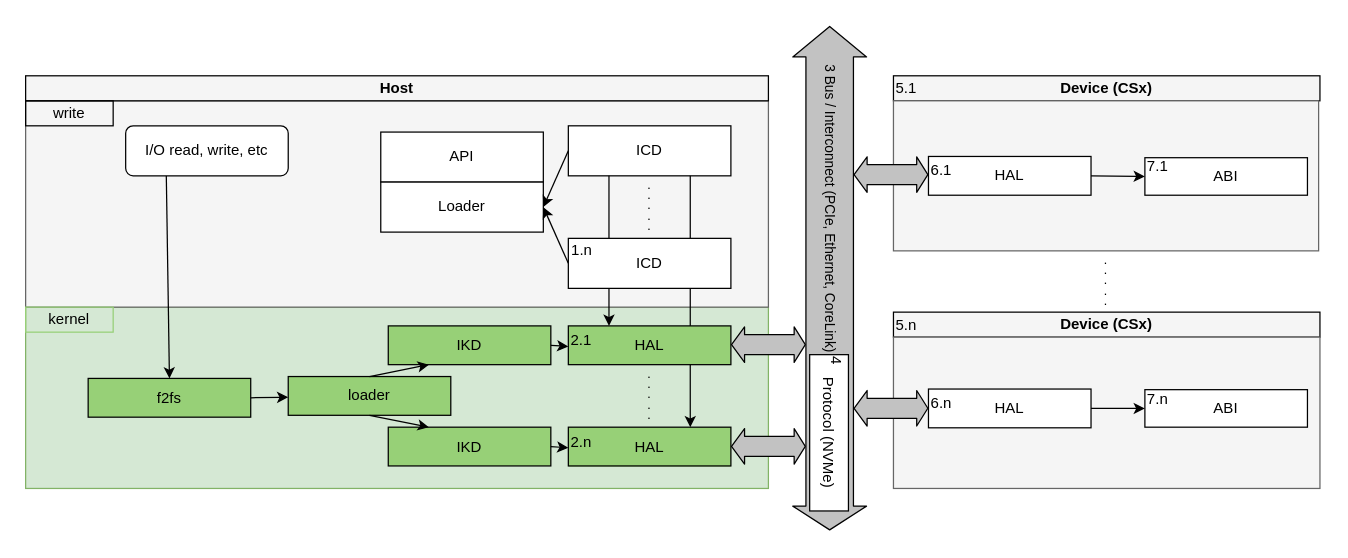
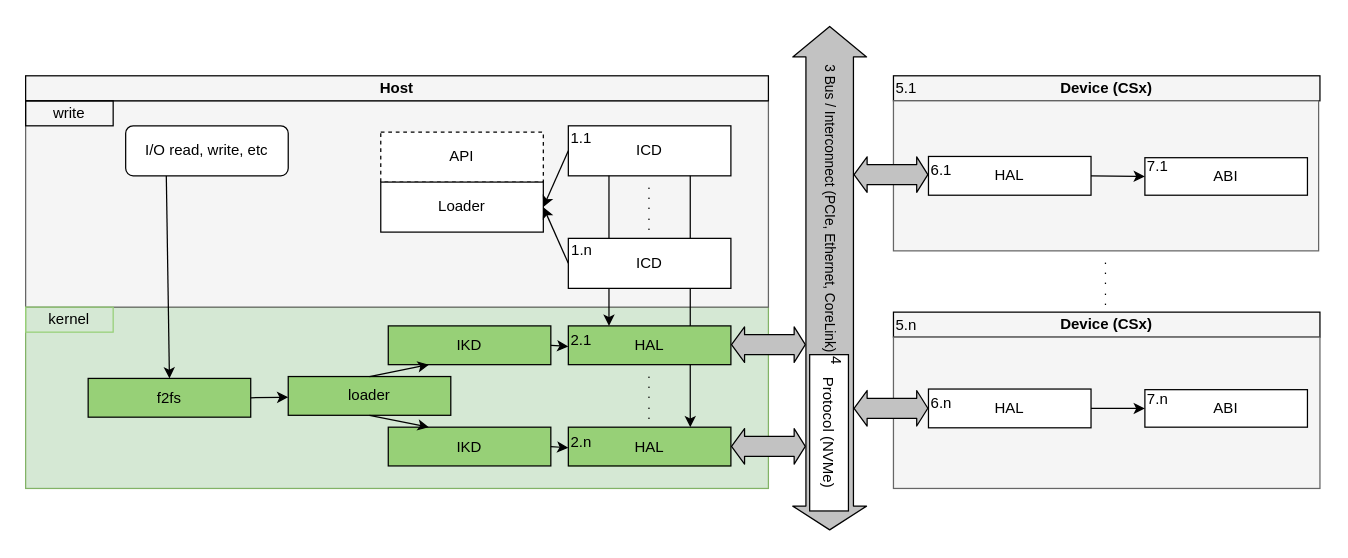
  <mxCell id="0" />
  <mxCell id="1" parent="0" />
  <mxCell id="2" value="" style="rounded=0;whiteSpace=wrap;html=1;fillColor=#d5e8d4;strokeColor=#82b366;" parent="1" vertex="1"><mxGeometry x="20" y="245" width="594" height="145" as="geometry" /></mxCell>
  <mxCell id="3" value="" style="rounded=0;whiteSpace=wrap;html=1;strokeColor=#666666;fontColor=#333333;fillColor=#F5F5F5;" parent="1" vertex="1"><mxGeometry x="20" y="80" width="594" height="165" as="geometry" /></mxCell>
  <mxCell id="4" value="" style="group" parent="1" vertex="1" connectable="0"><mxGeometry x="304" y="105" width="130" height="40" as="geometry" /></mxCell>
- <mxCell id="5" value="&lt;div&gt;API&lt;/div&gt;" style="rounded=0;whiteSpace=wrap;html=1;" parent="4" vertex="1"><mxGeometry width="130" height="40" as="geometry" /></mxCell>
+ <mxCell id="5" value="&lt;div&gt;API&lt;/div&gt;" style="rounded=0;whiteSpace=wrap;html=1;dashed=1;" parent="4" vertex="1"><mxGeometry width="130" height="40" as="geometry" /></mxCell>
  <mxCell id="6" value="" style="group" parent="1" vertex="1" connectable="0"><mxGeometry x="304" y="145" width="130" height="40" as="geometry" /></mxCell>
  <mxCell id="7" value="Loader" style="rounded=0;whiteSpace=wrap;html=1;" parent="6" vertex="1"><mxGeometry width="130" height="40" as="geometry" /></mxCell>
  <mxCell id="8" value="" style="group" parent="1" vertex="1" connectable="0"><mxGeometry x="454" y="100" width="130" height="40" as="geometry" /></mxCell>
  <mxCell id="9" value="ICD" style="rounded=0;whiteSpace=wrap;html=1;" parent="8" vertex="1"><mxGeometry width="130" height="40" as="geometry" /></mxCell>
+ <mxCell id="10" value="&lt;div&gt;1.1&lt;/div&gt;" style="rounded=0;whiteSpace=wrap;html=1;labelBackgroundColor=none;strokeColor=none;fillColor=none;" parent="8" vertex="1"><mxGeometry width="20.8" height="20" as="geometry" /></mxCell>
  <mxCell id="11" value="&lt;p style=&quot;line-height: 50%&quot;&gt;&lt;/p&gt;&lt;div&gt;.&lt;/div&gt;&lt;div&gt;.&lt;/div&gt;&lt;div&gt;.&lt;/div&gt;&lt;div&gt;.&lt;/div&gt;&lt;div&gt;.&lt;br&gt;&lt;/div&gt;&lt;p&gt;&lt;/p&gt;" style="text;html=1;strokeColor=none;fillColor=none;align=center;verticalAlign=middle;whiteSpace=wrap;rounded=0;dashed=1;fontSize=7;spacing=0;fontStyle=1" parent="1" vertex="1"><mxGeometry x="454" y="140" width="130" height="50" as="geometry" /></mxCell>
  <mxCell id="12" value="" style="endArrow=classic;html=1;fillColor=#ffffff;fontSize=10;exitX=0;exitY=0.5;exitDx=0;exitDy=0;entryX=1;entryY=0.5;entryDx=0;entryDy=0;" parent="1" source="23" target="7" edge="1"><mxGeometry width="50" height="50" relative="1" as="geometry"><mxPoint x="473" y="190" as="sourcePoint" /><mxPoint x="473" y="260" as="targetPoint" /><Array as="points" /></mxGeometry></mxCell>
  <mxCell id="13" value="" style="endArrow=classic;html=1;fillColor=#ffffff;fontSize=10;exitX=0;exitY=0.5;exitDx=0;exitDy=0;entryX=1;entryY=0.5;entryDx=0;entryDy=0;" parent="1" source="9" target="7" edge="1"><mxGeometry width="50" height="50" relative="1" as="geometry"><mxPoint x="464" y="190" as="sourcePoint" /><mxPoint x="384" y="140" as="targetPoint" /><Array as="points" /></mxGeometry></mxCell>
  <mxCell id="14" value="" style="endArrow=classic;html=1;fillColor=#ffffff;fontSize=10;exitX=0.25;exitY=0;exitDx=0;exitDy=0;entryX=0.25;entryY=0;entryDx=0;entryDy=0;" parent="1" source="11" target="20" edge="1"><mxGeometry width="50" height="50" relative="1" as="geometry"><mxPoint x="424" y="190" as="sourcePoint" /><mxPoint x="424" y="260" as="targetPoint" /><Array as="points" /></mxGeometry></mxCell>
  <mxCell id="15" value="" style="group;fillColor=#97D077;" parent="1" vertex="1" connectable="0"><mxGeometry x="454" y="341" width="130" height="31.5" as="geometry" /></mxCell>
  <mxCell id="16" value="HAL" style="rounded=0;whiteSpace=wrap;html=1;fillColor=#97D077;" parent="15" vertex="1"><mxGeometry width="130" height="31" as="geometry" /></mxCell>
  <mxCell id="17" value="&lt;div&gt;2.n&lt;/div&gt;" style="rounded=0;whiteSpace=wrap;html=1;labelBackgroundColor=none;strokeColor=none;fillColor=none;" parent="15" vertex="1"><mxGeometry y="1.5" width="20.8" height="20" as="geometry" /></mxCell>
  <mxCell id="18" value="" style="endArrow=classic;html=1;fillColor=#ffffff;fontSize=10;exitX=0.75;exitY=0;exitDx=0;exitDy=0;entryX=0.75;entryY=0;entryDx=0;entryDy=0;" parent="1" source="11" target="16" edge="1"><mxGeometry width="50" height="50" relative="1" as="geometry"><mxPoint x="496.5" y="110" as="sourcePoint" /><mxPoint x="496.5" y="270" as="targetPoint" /><Array as="points" /></mxGeometry></mxCell>
  <mxCell id="19" value="" style="group" parent="1" vertex="1" connectable="0"><mxGeometry x="454" y="260" width="130" height="31" as="geometry" /></mxCell>
  <mxCell id="20" value="HAL" style="rounded=0;whiteSpace=wrap;html=1;fillColor=#97D077;" parent="19" vertex="1"><mxGeometry width="130" height="31" as="geometry" /></mxCell>
  <mxCell id="21" value="&lt;div&gt;2.1&lt;/div&gt;" style="rounded=0;whiteSpace=wrap;html=1;labelBackgroundColor=none;strokeColor=none;fillColor=none;" parent="19" vertex="1"><mxGeometry y="1.5" width="20.8" height="20" as="geometry" /></mxCell>
  <mxCell id="22" value="" style="group" parent="1" vertex="1" connectable="0"><mxGeometry x="454" y="190" width="130" height="40" as="geometry" /></mxCell>
  <mxCell id="23" value="ICD" style="rounded=0;whiteSpace=wrap;html=1;" parent="22" vertex="1"><mxGeometry width="130" height="40" as="geometry" /></mxCell>
  <mxCell id="24" value="1.n" style="rounded=0;whiteSpace=wrap;html=1;labelBackgroundColor=none;strokeColor=none;fillColor=none;" parent="22" vertex="1"><mxGeometry width="21.667" height="20" as="geometry" /></mxCell>
  <mxCell id="25" value="&lt;p style=&quot;line-height: 50%&quot;&gt;&lt;/p&gt;&lt;div&gt;.&lt;/div&gt;&lt;div&gt;.&lt;/div&gt;&lt;div&gt;.&lt;/div&gt;&lt;div&gt;.&lt;/div&gt;&lt;div&gt;.&lt;br&gt;&lt;/div&gt;&lt;p&gt;&lt;/p&gt;" style="text;html=1;strokeColor=none;fillColor=none;align=center;verticalAlign=middle;whiteSpace=wrap;rounded=0;dashed=1;fontSize=7;spacing=0;fontStyle=1" parent="1" vertex="1"><mxGeometry x="454" y="291" width="130" height="50" as="geometry" /></mxCell>
  <mxCell id="26" value="Host" style="text;html=1;align=center;verticalAlign=middle;whiteSpace=wrap;rounded=0;strokeColor=#000000;fillColor=#F5F5F5;fontStyle=1" parent="1" vertex="1"><mxGeometry x="20" y="60" width="594" height="20" as="geometry" /></mxCell>
  <mxCell id="27" value="Device (CSx)" style="text;html=1;align=center;verticalAlign=middle;whiteSpace=wrap;rounded=0;strokeColor=#000000;fillColor=#F5F5F5;fontStyle=1" parent="1" vertex="1"><mxGeometry x="714" y="60" width="341.07" height="20" as="geometry" /></mxCell>
  <mxCell id="28" value="" style="shape=flexArrow;endArrow=classic;html=1;width=16;endSize=2.637;startArrow=block;fillColor=#C2C2C2;startSize=3.142;startWidth=11.402;endWidth=11.402;" parent="1" edge="1"><mxGeometry width="50" height="50" relative="1" as="geometry"><mxPoint x="584" y="275" as="sourcePoint" /><mxPoint x="644" y="275" as="targetPoint" /></mxGeometry></mxCell>
  <mxCell id="29" value="" style="shape=flexArrow;endArrow=classic;html=1;width=38;endSize=7.811;startArrow=block;fillColor=#C2C2C2;" parent="1" edge="1"><mxGeometry width="50" height="50" relative="1" as="geometry"><mxPoint x="663" y="423.63" as="sourcePoint" /><mxPoint x="663" y="20" as="targetPoint" /></mxGeometry></mxCell>
  <mxCell id="30" value="" style="shape=flexArrow;endArrow=classic;html=1;width=16;endSize=2.637;startArrow=block;fillColor=#C2C2C2;startSize=3.142;startWidth=11.402;endWidth=11.402;" parent="1" edge="1"><mxGeometry width="50" height="50" relative="1" as="geometry"><mxPoint x="584" y="356.33" as="sourcePoint" /><mxPoint x="644" y="356.33" as="targetPoint" /></mxGeometry></mxCell>
  <mxCell id="31" value="" style="rounded=0;whiteSpace=wrap;html=1;strokeColor=#666666;fontColor=#333333;fillColor=#F5F5F5;" parent="1" vertex="1"><mxGeometry x="714" y="80" width="340" height="120" as="geometry" /></mxCell>
  <mxCell id="32" value="&lt;div&gt;5.1&lt;/div&gt;" style="rounded=0;whiteSpace=wrap;html=1;labelBackgroundColor=none;strokeColor=none;fillColor=none;" parent="1" vertex="1"><mxGeometry x="714" y="60" width="20.8" height="20" as="geometry" /></mxCell>
  <mxCell id="33" value="&lt;p style=&quot;line-height: 50%&quot;&gt;&lt;/p&gt;&lt;div&gt;.&lt;/div&gt;&lt;div&gt;.&lt;/div&gt;&lt;div&gt;.&lt;/div&gt;&lt;div&gt;.&lt;/div&gt;&lt;div&gt;.&lt;br&gt;&lt;/div&gt;&lt;p&gt;&lt;/p&gt;" style="text;html=1;strokeColor=none;fillColor=none;align=center;verticalAlign=middle;whiteSpace=wrap;rounded=0;dashed=1;fontSize=7;spacing=0;fontStyle=1" parent="1" vertex="1"><mxGeometry x="819" y="200" width="130" height="50" as="geometry" /></mxCell>
  <mxCell id="34" value="Device (CSx)" style="text;html=1;align=center;verticalAlign=middle;whiteSpace=wrap;rounded=0;strokeColor=#000000;fillColor=#F5F5F5;fontStyle=1" parent="1" vertex="1"><mxGeometry x="714" y="249" width="341.07" height="20" as="geometry" /></mxCell>
  <mxCell id="35" value="" style="rounded=0;whiteSpace=wrap;html=1;strokeColor=#666666;fontColor=#333333;fillColor=#F5F5F5;" parent="1" vertex="1"><mxGeometry x="714" y="269" width="341.07" height="121" as="geometry" /></mxCell>
  <mxCell id="36" value="&lt;div&gt;5.n&lt;/div&gt;" style="rounded=0;whiteSpace=wrap;html=1;labelBackgroundColor=none;strokeColor=none;fillColor=none;" parent="1" vertex="1"><mxGeometry x="714" y="250" width="20.8" height="20" as="geometry" /></mxCell>
  <mxCell id="37" value="" style="group" parent="1" vertex="1" connectable="0"><mxGeometry x="915.07" y="311" width="130" height="30" as="geometry" /></mxCell>
  <mxCell id="38" value="&lt;div&gt;ABI&lt;/div&gt;" style="rounded=0;whiteSpace=wrap;html=1;" parent="37" vertex="1"><mxGeometry width="130" height="30" as="geometry" /></mxCell>
  <mxCell id="39" value="&lt;div&gt;7.n&lt;/div&gt;" style="rounded=0;whiteSpace=wrap;html=1;labelBackgroundColor=none;strokeColor=none;fillColor=none;" parent="37" vertex="1"><mxGeometry width="20.8" height="15" as="geometry" /></mxCell>
  <mxCell id="40" value="" style="group" parent="1" vertex="1" connectable="0"><mxGeometry x="742" y="310.5" width="130" height="31" as="geometry" /></mxCell>
  <mxCell id="41" value="HAL" style="rounded=0;whiteSpace=wrap;html=1;fillColor=#FFFFFF;" parent="40" vertex="1"><mxGeometry width="130" height="31" as="geometry" /></mxCell>
  <mxCell id="42" value="&lt;div&gt;6.n&lt;/div&gt;" style="rounded=0;whiteSpace=wrap;html=1;labelBackgroundColor=none;strokeColor=none;fillColor=none;" parent="40" vertex="1"><mxGeometry y="1.5" width="20.8" height="20" as="geometry" /></mxCell>
  <mxCell id="43" value="" style="group" parent="1" vertex="1" connectable="0"><mxGeometry x="915.07" y="125.5" width="130" height="30" as="geometry" /></mxCell>
  <mxCell id="44" value="&lt;div&gt;ABI&lt;/div&gt;" style="rounded=0;whiteSpace=wrap;html=1;" parent="43" vertex="1"><mxGeometry width="130" height="30" as="geometry" /></mxCell>
  <mxCell id="45" value="&lt;div&gt;7.1&lt;/div&gt;" style="rounded=0;whiteSpace=wrap;html=1;labelBackgroundColor=none;strokeColor=none;fillColor=none;" parent="43" vertex="1"><mxGeometry width="20.8" height="15" as="geometry" /></mxCell>
  <mxCell id="46" value="" style="group" parent="1" vertex="1" connectable="0"><mxGeometry x="742" y="124.5" width="130" height="31" as="geometry" /></mxCell>
  <mxCell id="47" value="HAL" style="rounded=0;whiteSpace=wrap;html=1;fillColor=#FFFFFF;" parent="46" vertex="1"><mxGeometry width="130" height="31" as="geometry" /></mxCell>
  <mxCell id="48" value="&lt;div&gt;6.1&lt;/div&gt;" style="rounded=0;whiteSpace=wrap;html=1;labelBackgroundColor=none;strokeColor=none;fillColor=none;" parent="46" vertex="1"><mxGeometry y="1.5" width="20.8" height="20" as="geometry" /></mxCell>
  <mxCell id="49" value="" style="shape=flexArrow;endArrow=classic;html=1;width=16;endSize=2.637;startArrow=block;fillColor=#C2C2C2;startSize=3.142;startWidth=11.402;endWidth=11.402;" parent="1" edge="1"><mxGeometry width="50" height="50" relative="1" as="geometry"><mxPoint x="682" y="325.88" as="sourcePoint" /><mxPoint x="742" y="325.88" as="targetPoint" /></mxGeometry></mxCell>
  <mxCell id="50" value="" style="shape=flexArrow;endArrow=classic;html=1;width=16;endSize=2.637;startArrow=block;fillColor=#C2C2C2;startSize=3.142;startWidth=11.402;endWidth=11.402;" parent="1" edge="1"><mxGeometry width="50" height="50" relative="1" as="geometry"><mxPoint x="682" y="139" as="sourcePoint" /><mxPoint x="742" y="139" as="targetPoint" /></mxGeometry></mxCell>
  <mxCell id="51" value="" style="endArrow=classic;html=1;fillColor=#ffffff;fontSize=10;exitX=1;exitY=0.5;exitDx=0;exitDy=0;entryX=0;entryY=1;entryDx=0;entryDy=0;" parent="1" source="41" target="39" edge="1"><mxGeometry width="50" height="50" relative="1" as="geometry"><mxPoint x="561.5" y="150" as="sourcePoint" /><mxPoint x="561.5" y="351" as="targetPoint" /><Array as="points" /></mxGeometry></mxCell>
  <mxCell id="52" value="" style="endArrow=classic;html=1;fillColor=#ffffff;fontSize=10;entryX=0;entryY=0.5;entryDx=0;entryDy=0;exitX=1;exitY=0.5;exitDx=0;exitDy=0;" parent="1" source="47" target="44" edge="1"><mxGeometry width="50" height="50" relative="1" as="geometry"><mxPoint x="899" y="163.17" as="sourcePoint" /><mxPoint x="953.07" y="185" as="targetPoint" /><Array as="points" /></mxGeometry></mxCell>
  <mxCell id="53" value="3 Bus / Interconnect (PCIe, Ethernet, CoreLink)" style="edgeLabel;html=1;align=center;verticalAlign=middle;resizable=0;points=[];labelBackgroundColor=none;rotation=90;" parent="1" vertex="1" connectable="0"><mxGeometry x="664.005" y="164.996" as="geometry" /></mxCell>
  <mxCell id="54" value="Protocol (NVMe)" style="rounded=0;whiteSpace=wrap;html=1;rotation=90;" parent="1" vertex="1"><mxGeometry x="600" y="330" width="125" height="31" as="geometry" /></mxCell>
  <mxCell id="55" value="4" style="rounded=0;whiteSpace=wrap;html=1;labelBackgroundColor=none;strokeColor=none;fillColor=none;rotation=90;" parent="1" vertex="1"><mxGeometry x="664.54" y="280" width="8.929" height="15" as="geometry" /></mxCell>
  <mxCell id="56" value="write" style="text;html=1;fillColor=none;align=center;verticalAlign=middle;whiteSpace=wrap;rounded=0;strokeColor=#000000;" parent="1" vertex="1"><mxGeometry x="20" y="80" width="70" height="20" as="geometry" /></mxCell>
  <mxCell id="57" value="kernel" style="text;html=1;fillColor=none;align=center;verticalAlign=middle;whiteSpace=wrap;rounded=0;strokeColor=#97D077;" parent="1" vertex="1"><mxGeometry x="20" y="245" width="70" height="20" as="geometry" /></mxCell>
  <mxCell id="58" value="f2" style="group" vertex="1" connectable="0" parent="1"><mxGeometry x="70" y="302" width="130" height="31" as="geometry" /></mxCell>
  <mxCell id="59" value="f2fs" style="rounded=0;whiteSpace=wrap;html=1;fillColor=#97D077;" vertex="1" parent="58"><mxGeometry width="130" height="31" as="geometry" /></mxCell>
  <mxCell id="60" value="" style="endArrow=classic;html=1;fillColor=#ffffff;fontSize=10;exitX=0.25;exitY=1;exitDx=0;exitDy=0;" edge="1" parent="1" source="61"><mxGeometry width="50" height="50" relative="1" as="geometry"><mxPoint x="195.5" y="286" as="sourcePoint" /><mxPoint x="135" y="302" as="targetPoint" /><Array as="points" /></mxGeometry></mxCell>
  <mxCell id="61" value="I/O read, write, etc" style="whiteSpace=wrap;html=1;rounded=1;" vertex="1" parent="1"><mxGeometry x="100" y="100" width="130" height="40" as="geometry" /></mxCell>
  <mxCell id="62" value="" style="endArrow=classic;html=1;fillColor=#ffffff;fontSize=10;exitX=1;exitY=0.5;exitDx=0;exitDy=0;" edge="1" parent="1" source="59" target="64"><mxGeometry width="50" height="50" relative="1" as="geometry"><mxPoint x="142.5" y="150" as="sourcePoint" /><mxPoint x="250" y="315.75" as="targetPoint" /><Array as="points" /></mxGeometry></mxCell>
  <mxCell id="63" value="f2" style="group" vertex="1" connectable="0" parent="1"><mxGeometry x="230" y="300.5" width="130" height="31" as="geometry" /></mxCell>
  <mxCell id="64" value="loader" style="rounded=0;whiteSpace=wrap;html=1;fillColor=#97D077;" vertex="1" parent="63"><mxGeometry width="130" height="31" as="geometry" /></mxCell>
  <mxCell id="65" value="f2" style="group" vertex="1" connectable="0" parent="1"><mxGeometry x="310" y="260" width="130" height="31" as="geometry" /></mxCell>
  <mxCell id="66" value="IKD" style="rounded=0;whiteSpace=wrap;html=1;fillColor=#97D077;" vertex="1" parent="65"><mxGeometry width="130" height="31" as="geometry" /></mxCell>
  <mxCell id="67" value="f2" style="group" vertex="1" connectable="0" parent="1"><mxGeometry x="310" y="341" width="130" height="31" as="geometry" /></mxCell>
  <mxCell id="68" value="IKD" style="rounded=0;whiteSpace=wrap;html=1;fillColor=#97D077;" vertex="1" parent="67"><mxGeometry width="130" height="31" as="geometry" /></mxCell>
  <mxCell id="69" value="" style="endArrow=classic;html=1;fillColor=#ffffff;fontSize=10;exitX=0.5;exitY=0;exitDx=0;exitDy=0;entryX=0.25;entryY=1;entryDx=0;entryDy=0;" edge="1" parent="1" source="64" target="66"><mxGeometry width="50" height="50" relative="1" as="geometry"><mxPoint x="210" y="327.5" as="sourcePoint" /><mxPoint x="240" y="327.026" as="targetPoint" /><Array as="points" /></mxGeometry></mxCell>
  <mxCell id="70" value="" style="endArrow=classic;html=1;fillColor=#ffffff;fontSize=10;exitX=0.5;exitY=1;exitDx=0;exitDy=0;entryX=0.25;entryY=0;entryDx=0;entryDy=0;" edge="1" parent="1" source="64" target="68"><mxGeometry width="50" height="50" relative="1" as="geometry"><mxPoint x="305" y="310.5" as="sourcePoint" /><mxPoint x="352.5" y="301" as="targetPoint" /><Array as="points" /></mxGeometry></mxCell>
  <mxCell id="71" value="" style="endArrow=classic;html=1;fillColor=#ffffff;fontSize=10;exitX=1;exitY=0.5;exitDx=0;exitDy=0;entryX=0;entryY=0.75;entryDx=0;entryDy=0;" edge="1" parent="1" source="66" target="21"><mxGeometry width="50" height="50" relative="1" as="geometry"><mxPoint x="305" y="341.5" as="sourcePoint" /><mxPoint x="352.5" y="351" as="targetPoint" /><Array as="points" /></mxGeometry></mxCell>
  <mxCell id="72" value="" style="endArrow=classic;html=1;fillColor=#ffffff;fontSize=10;exitX=1;exitY=0.5;exitDx=0;exitDy=0;entryX=0;entryY=0.75;entryDx=0;entryDy=0;" edge="1" parent="1" source="68" target="17"><mxGeometry width="50" height="50" relative="1" as="geometry"><mxPoint x="450" y="329" as="sourcePoint" /><mxPoint x="464" y="330" as="targetPoint" /><Array as="points" /></mxGeometry></mxCell>
